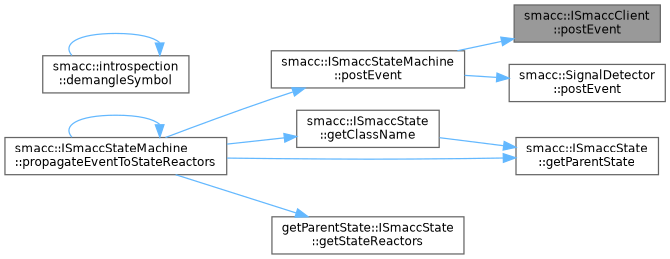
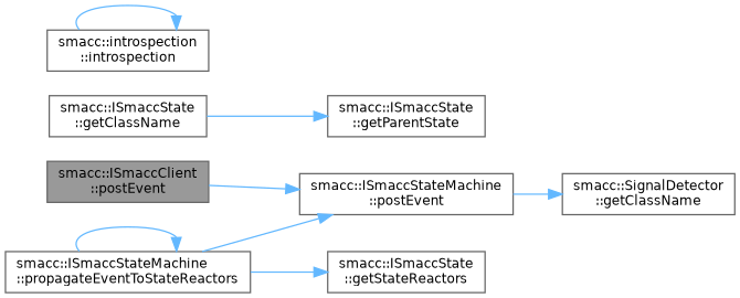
  digraph {
    rankdir=LR
    node [color=grey40 fillcolor=white fontname=Helvetica fontsize=10 shape=box style=filled]
    edge [color=steelblue1 fontname=Helvetica fontsize=10 labelfontname=Helvetica labelfontsize=10 style=solid]
    n1 [color=gray40 fillcolor=grey60 fontcolor=black height=0.2 label="smacc::ISmaccClient\l::postEvent" width=0.4]
    n2 [height=0.2 label="smacc::ISmaccStateMachine\l::postEvent" width=0.4]
-   n3 [height=0.2 label="smacc::SignalDetector\l::postEvent" width=0.4]
+   n3 [height=0.2 label="smacc::SignalDetector\l::getClassName" width=0.4]
    n4 [height=0.2 label="smacc::ISmaccStateMachine\l::propagateEventToStateReactors" width=0.4]
    n5 [height=0.2 label="smacc::ISmaccState\l::getClassName" width=0.4]
    n6 [height=0.2 label="smacc::ISmaccState\l::getParentState" width=0.4]
-   n7 [height=0.2 label="getParentState::ISmaccState\l::getStateReactors" width=0.4]
-   n8 [height=0.2 label="smacc::introspection\l::demangleSymbol" width=0.4]
-   n2 -> n1
+   n7 [height=0.2 label="smacc::ISmaccState\l::getStateReactors" width=0.4]
+   n8 [height=0.2 label="smacc::introspection\l::introspection" width=0.4]
+   n1 -> n2
    n2 -> n3
    n4 -> n2
    n4 -> n4
-   n4 -> n5
-   n4 -> n6
    n4 -> n7
    n5 -> n6
    n8 -> n8
  }
